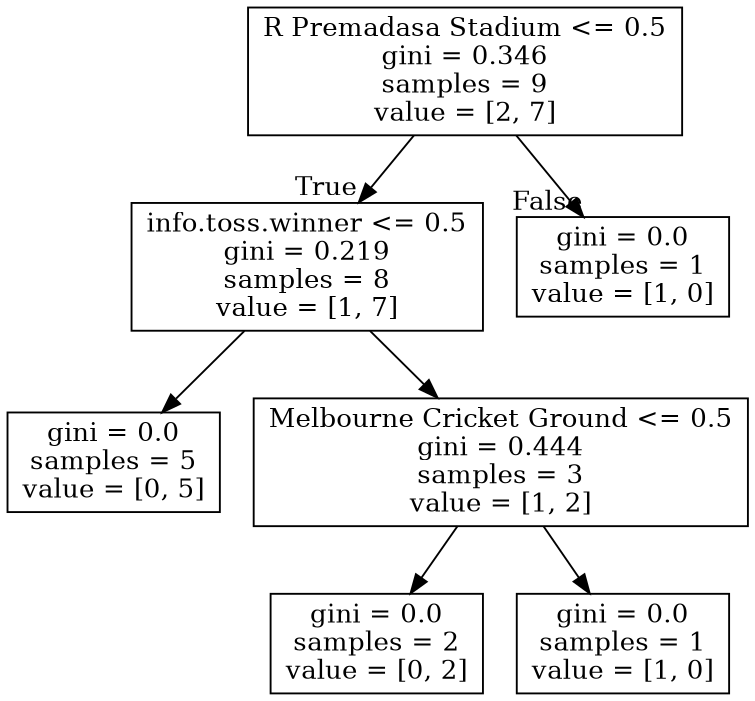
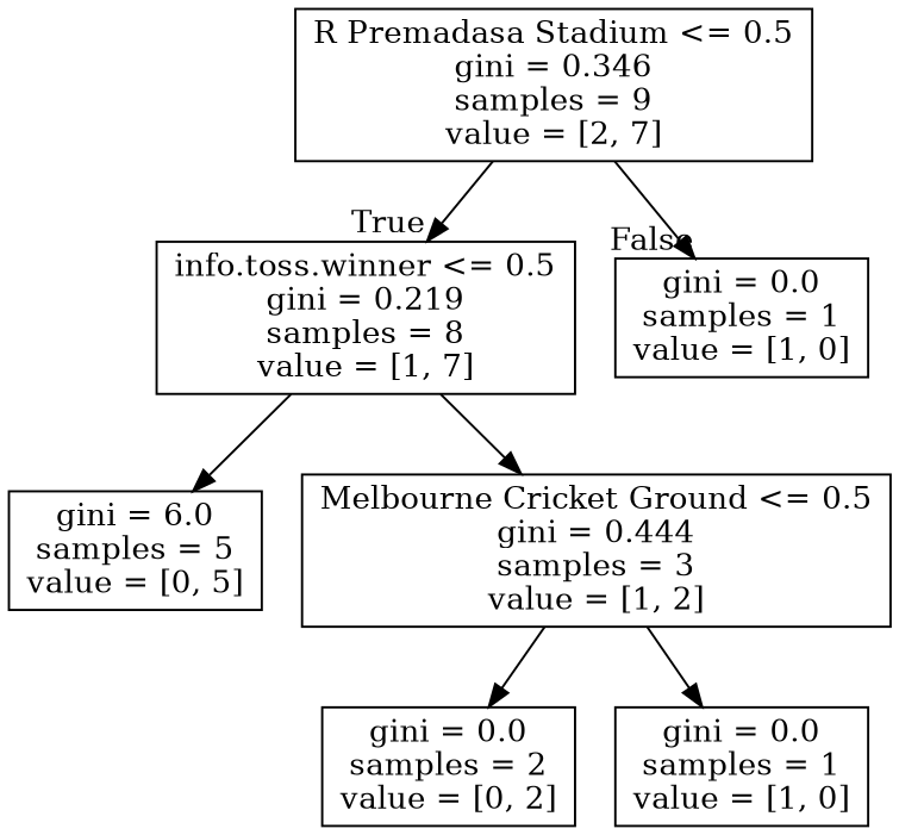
  digraph {
    node [shape=box]
    n1 [label="R Premadasa Stadium <= 0.5\ngini = 0.346\nsamples = 9\nvalue = [2, 7]"]
    n2 [label="info.toss.winner <= 0.5\ngini = 0.219\nsamples = 8\nvalue = [1, 7]"]
    n3 [label="gini = 0.0\nsamples = 1\nvalue = [1, 0]"]
-   n4 [label="gini = 0.0\nsamples = 5\nvalue = [0, 5]"]
+   n4 [label="gini = 6.0\nsamples = 5\nvalue = [0, 5]"]
    n5 [label="Melbourne Cricket Ground <= 0.5\ngini = 0.444\nsamples = 3\nvalue = [1, 2]"]
    n6 [label="gini = 0.0\nsamples = 2\nvalue = [0, 2]"]
    n7 [label="gini = 0.0\nsamples = 1\nvalue = [1, 0]"]
    n1 -> n2 [headlabel=True labelangle=45 labeldistance=2.5]
    n1 -> n3 [headlabel=False labelangle=-45 labeldistance=2.5]
    n2 -> n4
    n2 -> n5
    n5 -> n6
    n5 -> n7
  }
